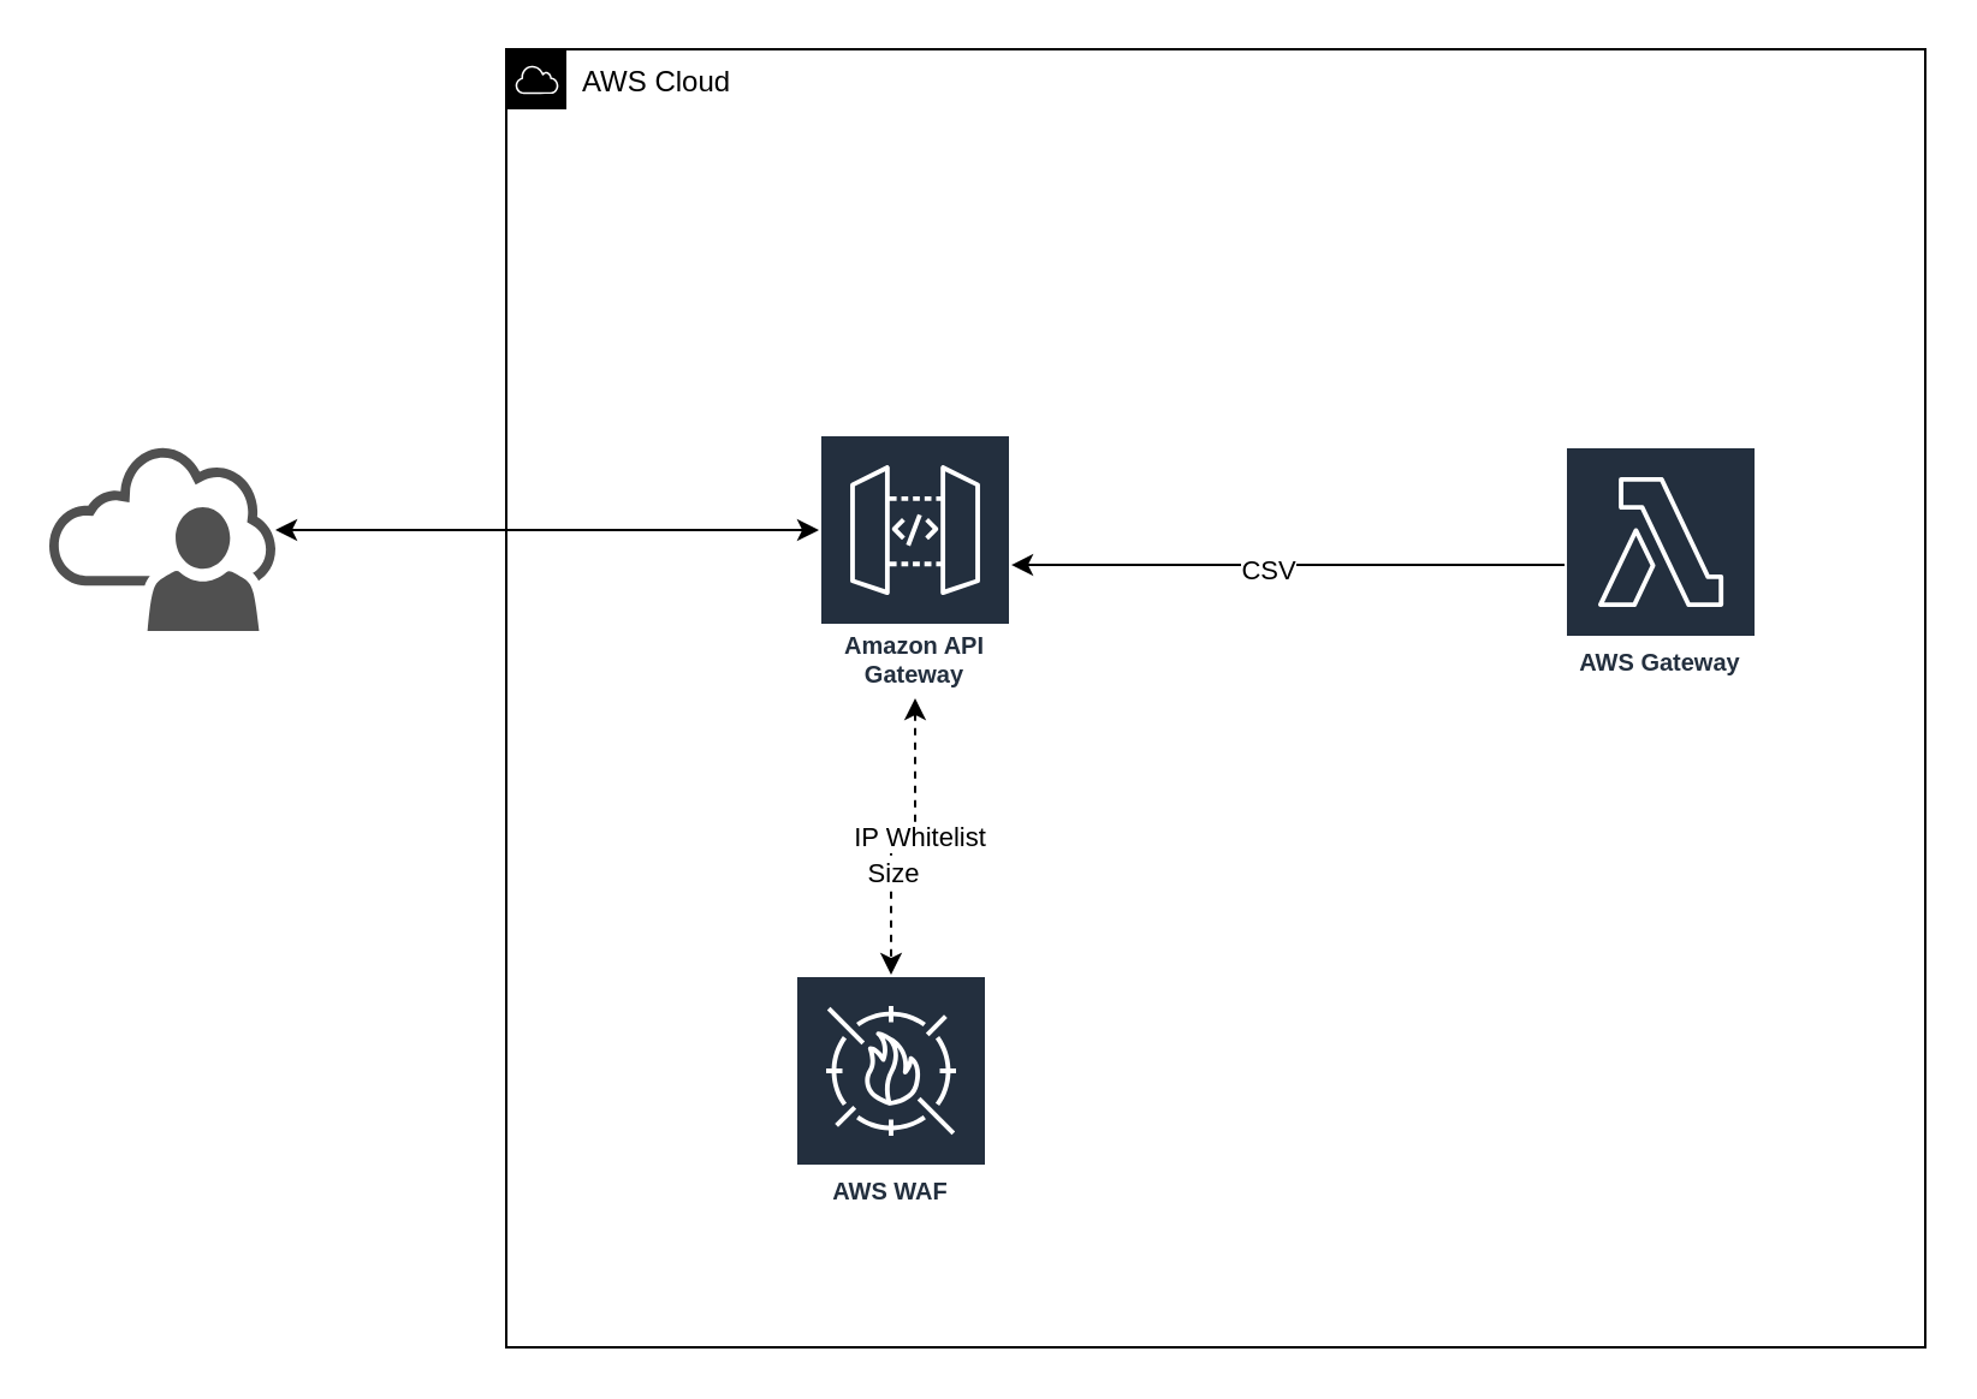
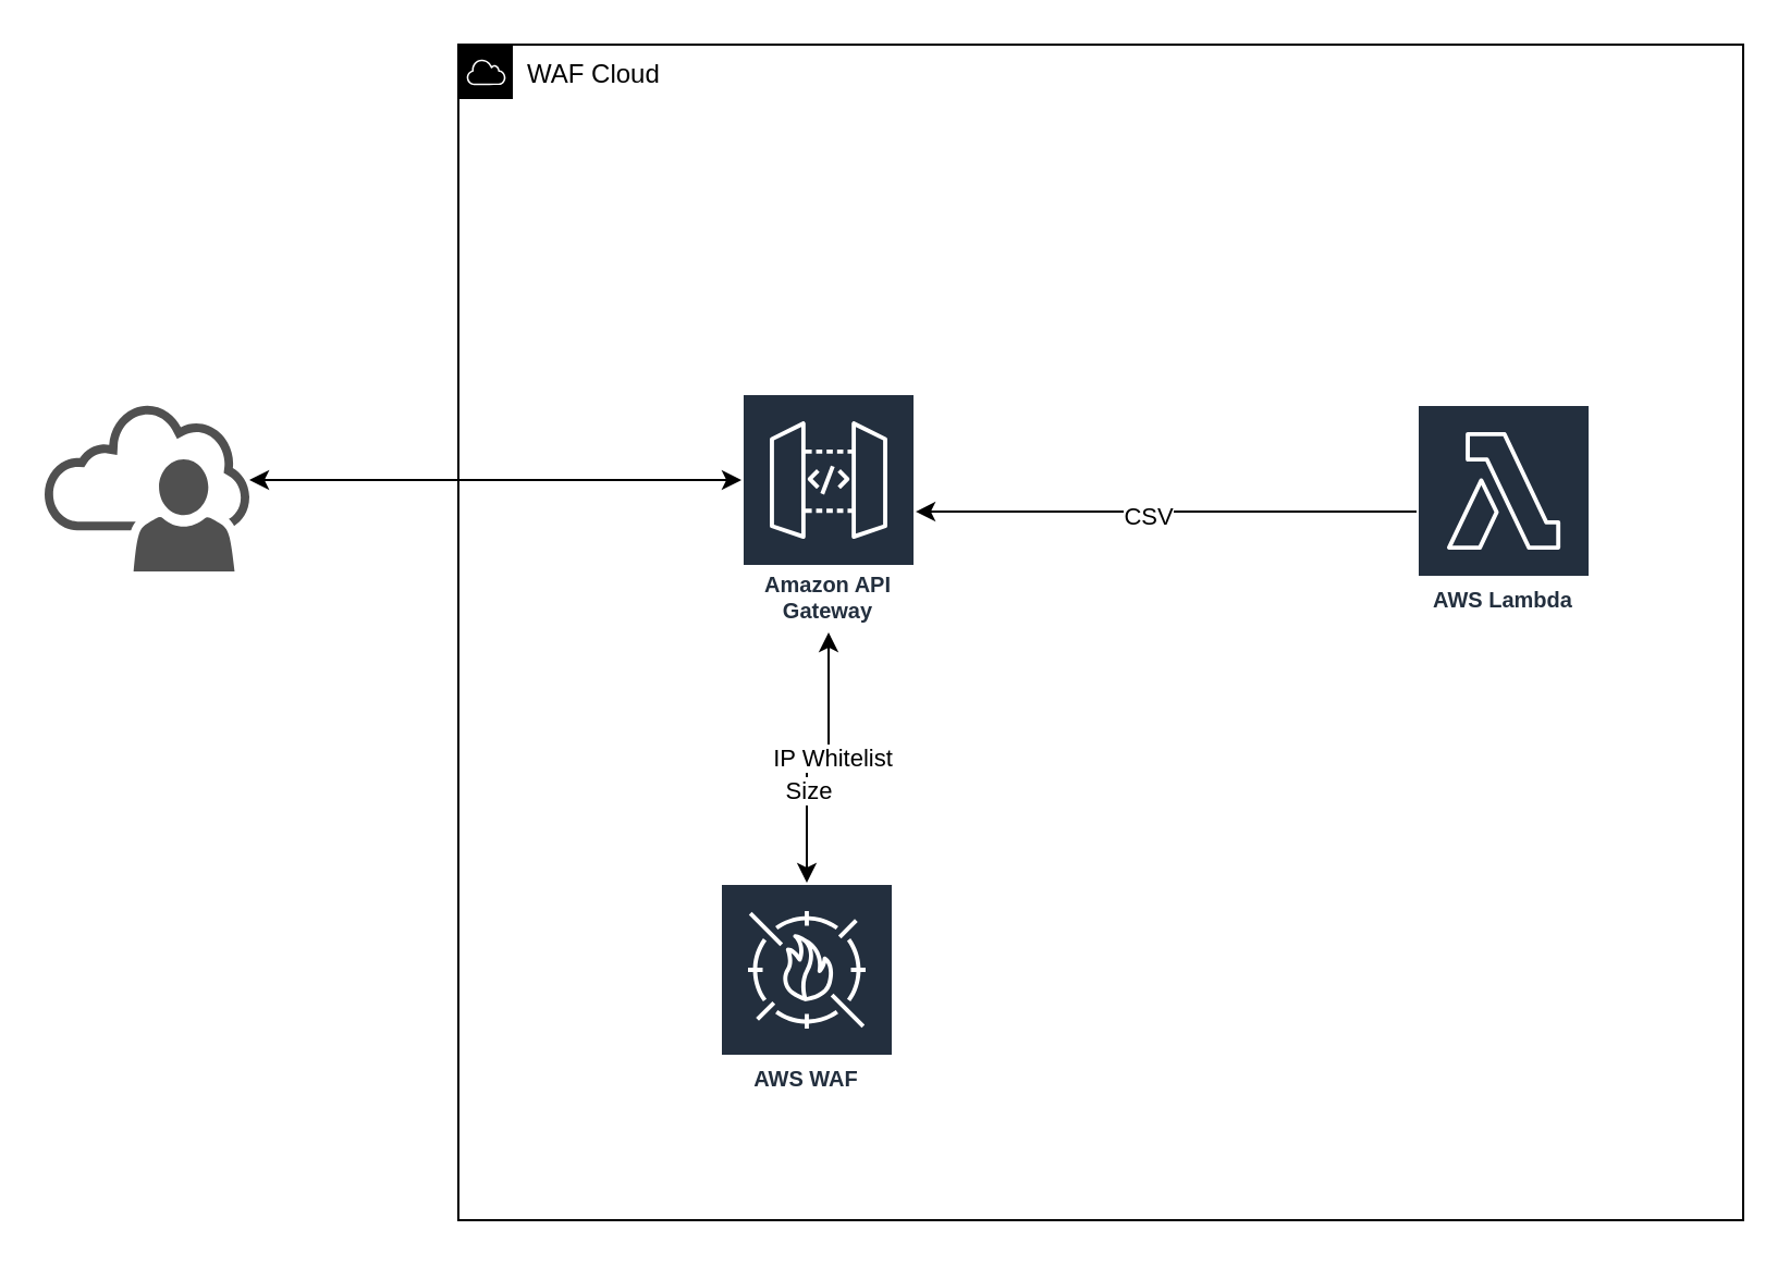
  <mxCell id="0" />
  <mxCell id="1" parent="0" />
- <mxCell id="2" value="&lt;font color=&quot;#000000&quot;&gt;AWS Cloud&lt;/font&gt;" style="sketch=0;outlineConnect=0;gradientColor=none;html=1;whiteSpace=wrap;fontSize=12;fontStyle=0;shape=mxgraph.aws4.group;grIcon=mxgraph.aws4.group_aws_cloud;strokeColor=#000000;fillColor=none;verticalAlign=top;align=left;spacingLeft=30;fontColor=#AAB7B8;dashed=0;" vertex="1" parent="1"><mxGeometry x="210" y="20" width="590" height="540" as="geometry" /></mxCell>
- <mxCell id="3" value="AWS Gateway" style="sketch=0;outlineConnect=0;fontColor=#232F3E;gradientColor=none;strokeColor=#ffffff;fillColor=#232F3E;dashed=0;verticalLabelPosition=middle;verticalAlign=bottom;align=center;html=1;whiteSpace=wrap;fontSize=10;fontStyle=1;spacing=3;shape=mxgraph.aws4.productIcon;prIcon=mxgraph.aws4.lambda;" vertex="1" parent="1"><mxGeometry x="650" y="185" width="80" height="100" as="geometry" /></mxCell>
- <mxCell id="4" style="edgeStyle=orthogonalEdgeStyle;rounded=0;orthogonalLoop=1;jettySize=auto;html=1;fontColor=#000000;startArrow=classic;startFill=1;endArrow=classic;endFill=1;dashed=1;" edge="1" parent="1" source="7" target="8"><mxGeometry relative="1" as="geometry" /></mxCell>
+ <mxCell id="2" value="&lt;font color=&quot;#000000&quot;&gt;WAF Cloud&lt;/font&gt;" style="sketch=0;outlineConnect=0;gradientColor=none;html=1;whiteSpace=wrap;fontSize=12;fontStyle=0;shape=mxgraph.aws4.group;grIcon=mxgraph.aws4.group_aws_cloud;strokeColor=#000000;fillColor=none;verticalAlign=top;align=left;spacingLeft=30;fontColor=#AAB7B8;dashed=0;" vertex="1" parent="1"><mxGeometry x="210" y="20" width="590" height="540" as="geometry" /></mxCell>
+ <mxCell id="3" value="AWS Lambda" style="sketch=0;outlineConnect=0;fontColor=#232F3E;gradientColor=none;strokeColor=#ffffff;fillColor=#232F3E;dashed=0;verticalLabelPosition=middle;verticalAlign=bottom;align=center;html=1;whiteSpace=wrap;fontSize=10;fontStyle=1;spacing=3;shape=mxgraph.aws4.productIcon;prIcon=mxgraph.aws4.lambda;" vertex="1" parent="1"><mxGeometry x="650" y="185" width="80" height="100" as="geometry" /></mxCell>
+ <mxCell id="4" style="edgeStyle=orthogonalEdgeStyle;rounded=0;orthogonalLoop=1;jettySize=auto;html=1;fontColor=#000000;startArrow=classic;startFill=1;endArrow=classic;endFill=1;" edge="1" parent="1" source="7" target="8"><mxGeometry relative="1" as="geometry" /></mxCell>
  <mxCell id="5" value="IP Whitelist" style="edgeLabel;html=1;align=center;verticalAlign=middle;resizable=0;points=[];fontColor=#000000;" vertex="1" connectable="0" parent="4"><mxGeometry x="-0.089" y="1" relative="1" as="geometry"><mxPoint as="offset" /></mxGeometry></mxCell>
  <mxCell id="6" value="Size" style="edgeLabel;html=1;align=center;verticalAlign=middle;resizable=0;points=[];fontColor=#000000;" vertex="1" connectable="0" parent="4"><mxGeometry x="0.267" y="3" relative="1" as="geometry"><mxPoint x="-3" y="3" as="offset" /></mxGeometry></mxCell>
  <mxCell id="7" value="Amazon API Gateway" style="sketch=0;outlineConnect=0;fontColor=#232F3E;gradientColor=none;strokeColor=#ffffff;fillColor=#232F3E;dashed=0;verticalLabelPosition=middle;verticalAlign=bottom;align=center;html=1;whiteSpace=wrap;fontSize=10;fontStyle=1;spacing=3;shape=mxgraph.aws4.productIcon;prIcon=mxgraph.aws4.api_gateway;" vertex="1" parent="1"><mxGeometry x="340" y="180" width="80" height="110" as="geometry" /></mxCell>
  <mxCell id="8" value="AWS WAF" style="sketch=0;outlineConnect=0;fontColor=#232F3E;gradientColor=none;strokeColor=#ffffff;fillColor=#232F3E;dashed=0;verticalLabelPosition=middle;verticalAlign=bottom;align=center;html=1;whiteSpace=wrap;fontSize=10;fontStyle=1;spacing=3;shape=mxgraph.aws4.productIcon;prIcon=mxgraph.aws4.waf;" vertex="1" parent="1"><mxGeometry x="330" y="405" width="80" height="100" as="geometry" /></mxCell>
  <mxCell id="9" style="edgeStyle=orthogonalEdgeStyle;rounded=0;orthogonalLoop=1;jettySize=auto;html=1;fontColor=#000000;startArrow=classic;startFill=1;endArrow=classic;endFill=1;" edge="1" parent="1" source="10" target="7"><mxGeometry relative="1" as="geometry"><Array as="points"><mxPoint x="240" y="220" /><mxPoint x="240" y="220" /></Array></mxGeometry></mxCell>
  <mxCell id="10" value="" style="sketch=0;pointerEvents=1;shadow=0;dashed=0;html=1;strokeColor=none;fillColor=#505050;labelPosition=center;verticalLabelPosition=bottom;verticalAlign=top;outlineConnect=0;align=center;shape=mxgraph.office.users.online_user;fontColor=#000000;" vertex="1" parent="1"><mxGeometry x="20" y="185" width="94" height="77" as="geometry" /></mxCell>
  <mxCell id="11" style="edgeStyle=orthogonalEdgeStyle;rounded=0;orthogonalLoop=1;jettySize=auto;html=1;fontColor=#000000;startArrow=classic;startFill=1;endArrow=none;endFill=0;" edge="1" parent="1"><mxGeometry relative="1" as="geometry"><mxPoint x="420" y="234.528" as="sourcePoint" /><mxPoint x="650" y="234.528" as="targetPoint" /><Array as="points"><mxPoint x="550" y="234.48" /><mxPoint x="550" y="234.48" /></Array></mxGeometry></mxCell>
  <mxCell id="12" value="CSV" style="edgeLabel;html=1;align=center;verticalAlign=middle;resizable=0;points=[];fontColor=#000000;" vertex="1" connectable="0" parent="11"><mxGeometry x="-0.08" y="-2" relative="1" as="geometry"><mxPoint as="offset" /></mxGeometry></mxCell>
